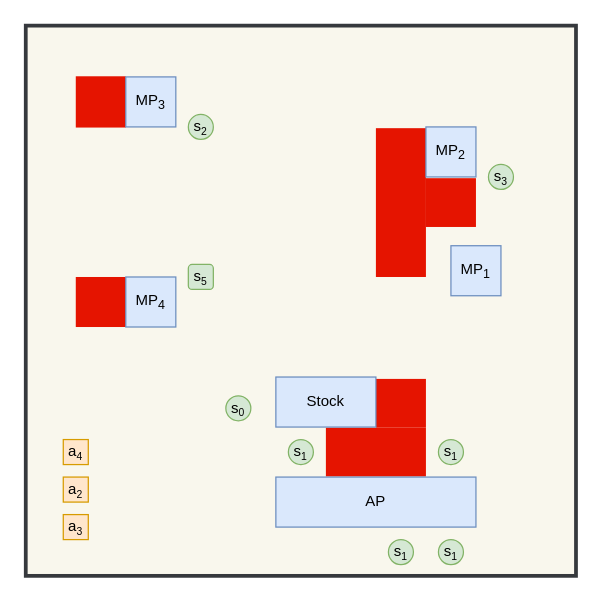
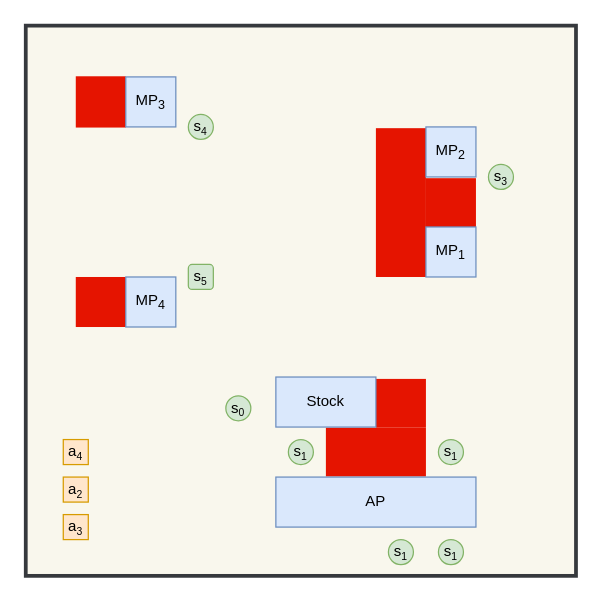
  <mxCell id="0" />
  <mxCell id="1" parent="0" />
  <mxCell id="2" value="" style="rounded=0;whiteSpace=wrap;html=1;strokeWidth=3;fillColor=#f9f7ed;strokeColor=#36393d;" parent="1" vertex="1"><mxGeometry x="20" y="20" width="440" height="440" as="geometry" /></mxCell>
  <mxCell id="3" value="" style="rounded=0;whiteSpace=wrap;html=1;fillColor=#e51400;strokeColor=none;fontColor=#ffffff;" vertex="1" parent="1"><mxGeometry x="300" y="302.5" width="40" height="39" as="geometry" /></mxCell>
  <mxCell id="4" value="" style="rounded=0;whiteSpace=wrap;html=1;fillColor=#e51400;strokeColor=none;fontColor=#ffffff;" vertex="1" parent="1"><mxGeometry x="260" y="341.5" width="80" height="39" as="geometry" /></mxCell>
  <mxCell id="5" value="" style="rounded=0;whiteSpace=wrap;html=1;fillColor=#e51400;strokeColor=none;fontColor=#ffffff;" vertex="1" parent="1"><mxGeometry x="300" y="102" width="40" height="119" as="geometry" /></mxCell>
  <mxCell id="6" value="" style="rounded=0;whiteSpace=wrap;html=1;fillColor=#e51400;strokeColor=none;fontColor=#ffffff;" vertex="1" parent="1"><mxGeometry x="340" y="142" width="40" height="39" as="geometry" /></mxCell>
  <mxCell id="7" value="" style="rounded=0;whiteSpace=wrap;html=1;fillColor=#e51400;strokeColor=none;fontColor=#ffffff;" vertex="1" parent="1"><mxGeometry x="60" y="221" width="40" height="40" as="geometry" /></mxCell>
  <mxCell id="8" value="" style="rounded=0;whiteSpace=wrap;html=1;fillColor=#e51400;strokeColor=none;fontColor=#ffffff;" vertex="1" parent="1"><mxGeometry x="60" y="60.5" width="40" height="41" as="geometry" /></mxCell>
  <mxCell id="9" value="AP" style="rounded=0;whiteSpace=wrap;html=1;fillColor=#dae8fc;strokeColor=#6c8ebf;" parent="1" vertex="1"><mxGeometry x="220" y="381" width="160" height="40" as="geometry" /></mxCell>
  <mxCell id="10" value="Stock" style="rounded=0;whiteSpace=wrap;html=1;fillColor=#dae8fc;strokeColor=#6c8ebf;" parent="1" vertex="1"><mxGeometry x="220" y="301" width="80" height="40" as="geometry" /></mxCell>
  <mxCell id="11" value="MP&lt;sub&gt;4&lt;/sub&gt;" style="rounded=0;whiteSpace=wrap;html=1;fillColor=#dae8fc;strokeColor=#6c8ebf;" parent="1" vertex="1"><mxGeometry x="100" y="221" width="40" height="40" as="geometry" /></mxCell>
  <mxCell id="12" value="MP&lt;sub&gt;3&lt;/sub&gt;" style="rounded=0;whiteSpace=wrap;html=1;fillColor=#dae8fc;strokeColor=#6c8ebf;" parent="1" vertex="1"><mxGeometry x="100" y="61" width="40" height="40" as="geometry" /></mxCell>
  <mxCell id="13" value="MP&lt;sub&gt;2&lt;/sub&gt;" style="rounded=0;whiteSpace=wrap;html=1;fillColor=#dae8fc;strokeColor=#6c8ebf;" parent="1" vertex="1"><mxGeometry x="340" y="101" width="40" height="40" as="geometry" /></mxCell>
- <mxCell id="14" value="MP&lt;sub&gt;1&lt;/sub&gt;" style="rounded=0;whiteSpace=wrap;html=1;fillColor=#dae8fc;strokeColor=#6c8ebf;" parent="1" vertex="1"><mxGeometry x="360" y="196" width="40" height="40" as="geometry" /></mxCell>
+ <mxCell id="14" value="MP&lt;sub&gt;1&lt;/sub&gt;" style="rounded=0;whiteSpace=wrap;html=1;fillColor=#dae8fc;strokeColor=#6c8ebf;" parent="1" vertex="1"><mxGeometry x="340" y="181" width="40" height="40" as="geometry" /></mxCell>
  <mxCell id="15" value="a&lt;span style=&quot;font-size: 10px&quot;&gt;&lt;sub&gt;2&lt;/sub&gt;&lt;/span&gt;" style="rounded=0;whiteSpace=wrap;html=1;fillColor=#ffe6cc;strokeColor=#d79b00;" parent="1" vertex="1"><mxGeometry x="50" y="381" width="20" height="20" as="geometry" /></mxCell>
  <mxCell id="16" value="a&lt;span style=&quot;font-size: 10px&quot;&gt;&lt;sub&gt;3&lt;/sub&gt;&lt;/span&gt;" style="rounded=0;whiteSpace=wrap;html=1;fillColor=#ffe6cc;strokeColor=#d79b00;" parent="1" vertex="1"><mxGeometry x="50" y="411" width="20" height="20" as="geometry" /></mxCell>
  <mxCell id="17" value="a&lt;span style=&quot;font-size: 10px&quot;&gt;&lt;sub&gt;4&lt;/sub&gt;&lt;/span&gt;" style="rounded=0;whiteSpace=wrap;html=1;fillColor=#ffe6cc;strokeColor=#d79b00;" parent="1" vertex="1"><mxGeometry x="50" y="351" width="20" height="20" as="geometry" /></mxCell>
  <mxCell id="18" value="s&lt;span style=&quot;font-size: 10px&quot;&gt;&lt;sub&gt;0&lt;/sub&gt;&lt;/span&gt;" style="ellipse;whiteSpace=wrap;html=1;aspect=fixed;fillColor=#d5e8d4;strokeColor=#82b366;" parent="1" vertex="1"><mxGeometry x="180" y="316" width="20" height="20" as="geometry" /></mxCell>
  <mxCell id="19" value="s&lt;span style=&quot;font-size: 10px&quot;&gt;&lt;sub&gt;1&lt;/sub&gt;&lt;/span&gt;" style="ellipse;whiteSpace=wrap;html=1;aspect=fixed;fillColor=#d5e8d4;strokeColor=#82b366;" parent="1" vertex="1"><mxGeometry x="350" y="351" width="20" height="20" as="geometry" /></mxCell>
  <mxCell id="20" value="s&lt;span style=&quot;font-size: 10px&quot;&gt;&lt;sub&gt;1&lt;/sub&gt;&lt;/span&gt;" style="ellipse;whiteSpace=wrap;html=1;aspect=fixed;fillColor=#d5e8d4;strokeColor=#82b366;" parent="1" vertex="1"><mxGeometry x="230" y="351" width="20" height="20" as="geometry" /></mxCell>
  <mxCell id="21" value="s&lt;span style=&quot;font-size: 10px&quot;&gt;&lt;sub&gt;1&lt;/sub&gt;&lt;/span&gt;" style="ellipse;whiteSpace=wrap;html=1;aspect=fixed;fillColor=#d5e8d4;strokeColor=#82b366;" parent="1" vertex="1"><mxGeometry x="350" y="431" width="20" height="20" as="geometry" /></mxCell>
  <mxCell id="22" value="s&lt;span style=&quot;font-size: 10px&quot;&gt;&lt;sub&gt;1&lt;/sub&gt;&lt;/span&gt;" style="ellipse;whiteSpace=wrap;html=1;aspect=fixed;fillColor=#d5e8d4;strokeColor=#82b366;" parent="1" vertex="1"><mxGeometry x="310" y="431" width="20" height="20" as="geometry" /></mxCell>
  <mxCell id="23" value="s&lt;span style=&quot;font-size: 10px&quot;&gt;&lt;sub&gt;3&lt;/sub&gt;&lt;/span&gt;" style="ellipse;whiteSpace=wrap;html=1;aspect=fixed;fillColor=#d5e8d4;strokeColor=#82b366;" parent="1" vertex="1"><mxGeometry x="390" y="131" width="20" height="20" as="geometry" /></mxCell>
- <mxCell id="24" value="s&lt;span style=&quot;font-size: 10px&quot;&gt;&lt;sub&gt;2&lt;/sub&gt;&lt;/span&gt;" style="ellipse;whiteSpace=wrap;html=1;aspect=fixed;fillColor=#d5e8d4;strokeColor=#82b366;" parent="1" vertex="1"><mxGeometry x="150" y="91" width="20" height="20" as="geometry" /></mxCell>
+ <mxCell id="24" value="s&lt;span style=&quot;font-size: 10px&quot;&gt;&lt;sub&gt;4&lt;/sub&gt;&lt;/span&gt;" style="ellipse;whiteSpace=wrap;html=1;aspect=fixed;fillColor=#d5e8d4;strokeColor=#82b366;" parent="1" vertex="1"><mxGeometry x="150" y="91" width="20" height="20" as="geometry" /></mxCell>
  <mxCell id="25" value="s&lt;span style=&quot;font-size: 10px&quot;&gt;&lt;sub&gt;5&lt;/sub&gt;&lt;/span&gt;" style="whiteSpace=wrap;html=1;aspect=fixed;fillColor=#d5e8d4;strokeColor=#82b366;rounded=1;" parent="1" vertex="1"><mxGeometry x="150" y="211" width="20" height="20" as="geometry" /></mxCell>
  <mxCell id="26" style="edgeStyle=orthogonalEdgeStyle;rounded=0;orthogonalLoop=1;jettySize=auto;html=1;exitX=0.5;exitY=1;exitDx=0;exitDy=0;" parent="1" edge="1"><mxGeometry relative="1" as="geometry"><mxPoint x="240" y="461" as="sourcePoint" /><mxPoint x="240" y="461" as="targetPoint" /></mxGeometry></mxCell>
